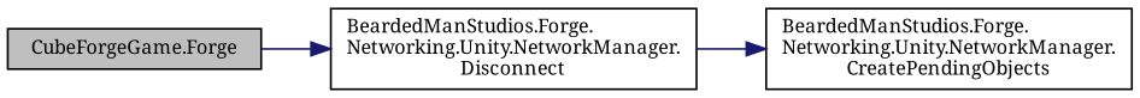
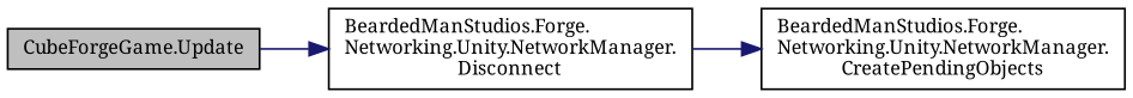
  digraph {
    rankdir=LR
    fontname="Noto Serif"
    node [color=black fillcolor=white fontname="Noto Serif" fontsize=10 shape=record style=filled]
    edge [color=midnightblue fontname="Noto Serif" fontsize=10 labelfontname=Helvetica labelfontsize=10 style=solid]
-   n1 [fillcolor=grey75 fontcolor=black height=0.2 label="CubeForgeGame.Forge" width=0.4]
+   n1 [fillcolor=grey75 fontcolor=black height=0.2 label="CubeForgeGame.Update" width=0.4]
    n2 [height=0.2 label="BeardedManStudios.Forge.\lNetworking.Unity.NetworkManager.\lDisconnect" width=0.4]
    n3 [height=0.2 label="BeardedManStudios.Forge.\lNetworking.Unity.NetworkManager.\lCreatePendingObjects" width=0.4]
    n1 -> n2
    n2 -> n3
  }
